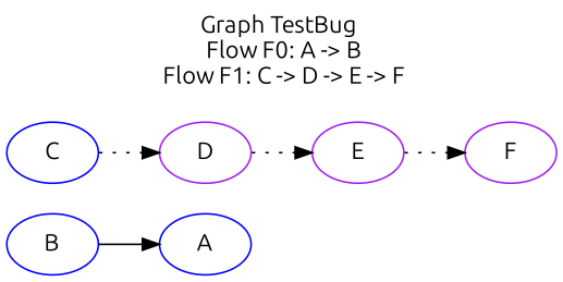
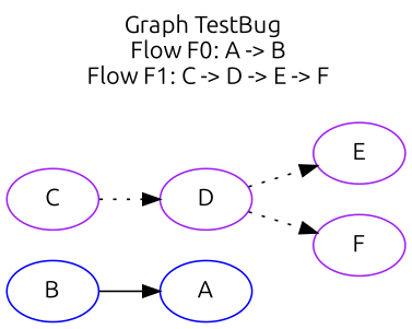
  strict digraph {
    fontname=Ubuntu
    label=<Graph TestBug <br/> Flow F0: A -&#62; B<br/> Flow F1: C -&#62; D -&#62; E -&#62; F<br/> >
    labelloc=t
    rankdir=LR
    node [color=purple fontname=Ubuntu]
    edge [fontname=Ubuntu style=dotted]
    A [color=blue]
    B [color=blue]
-   C [color=blue]
+   C
    D
    E
    F
    B -> A [style=solid]
    C -> D
    D -> E
-   E -> F
+   D -> F
  }
